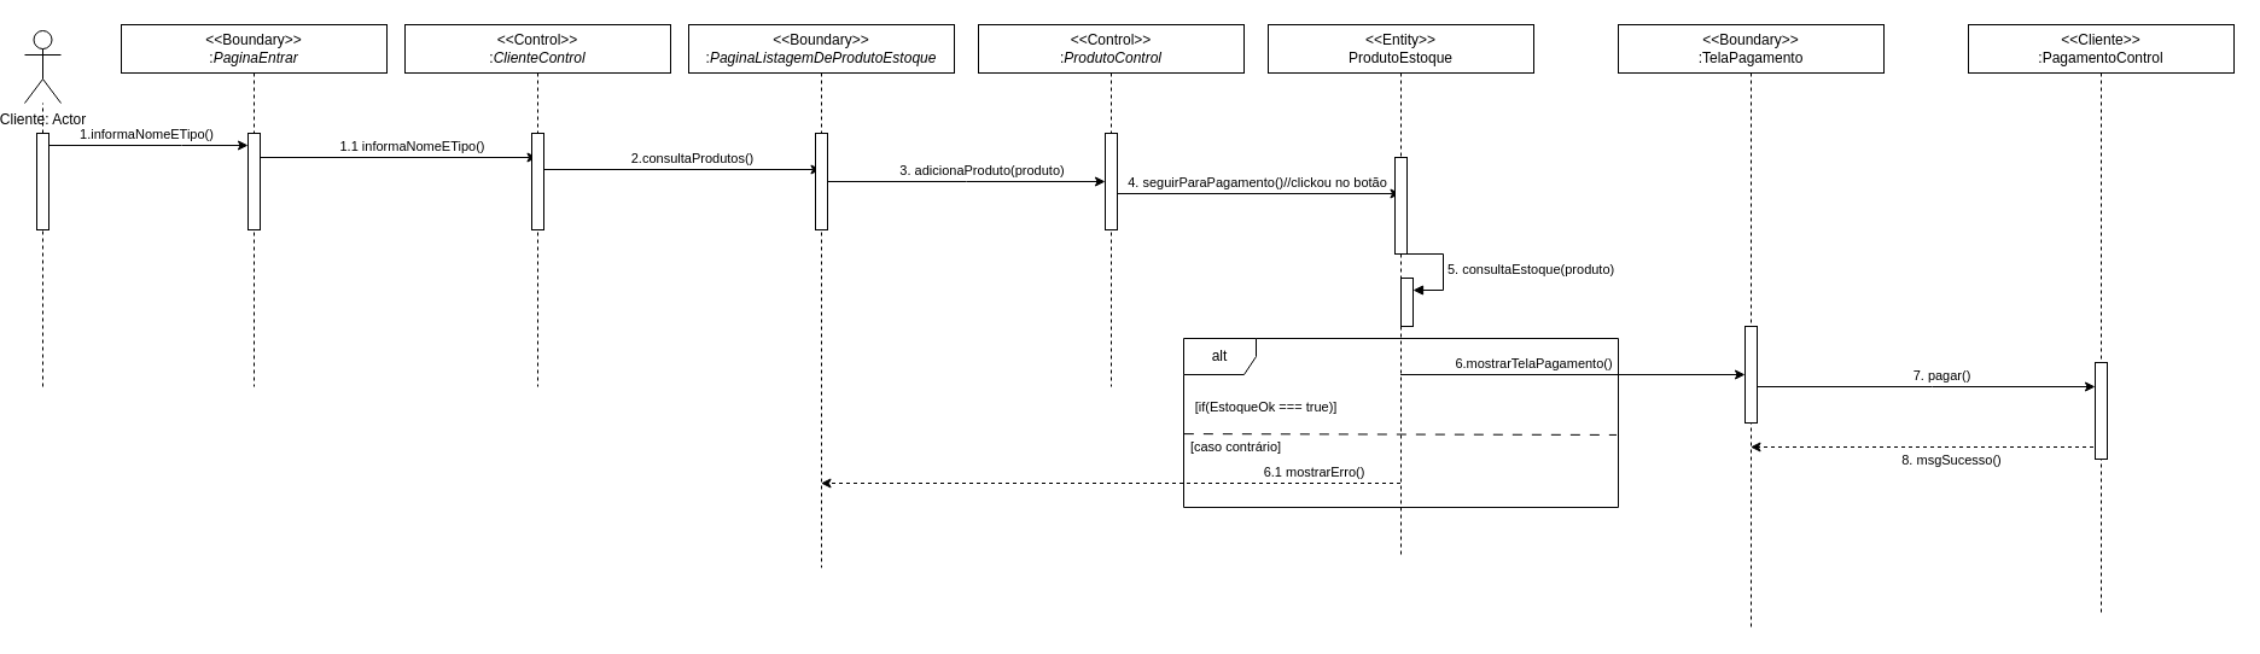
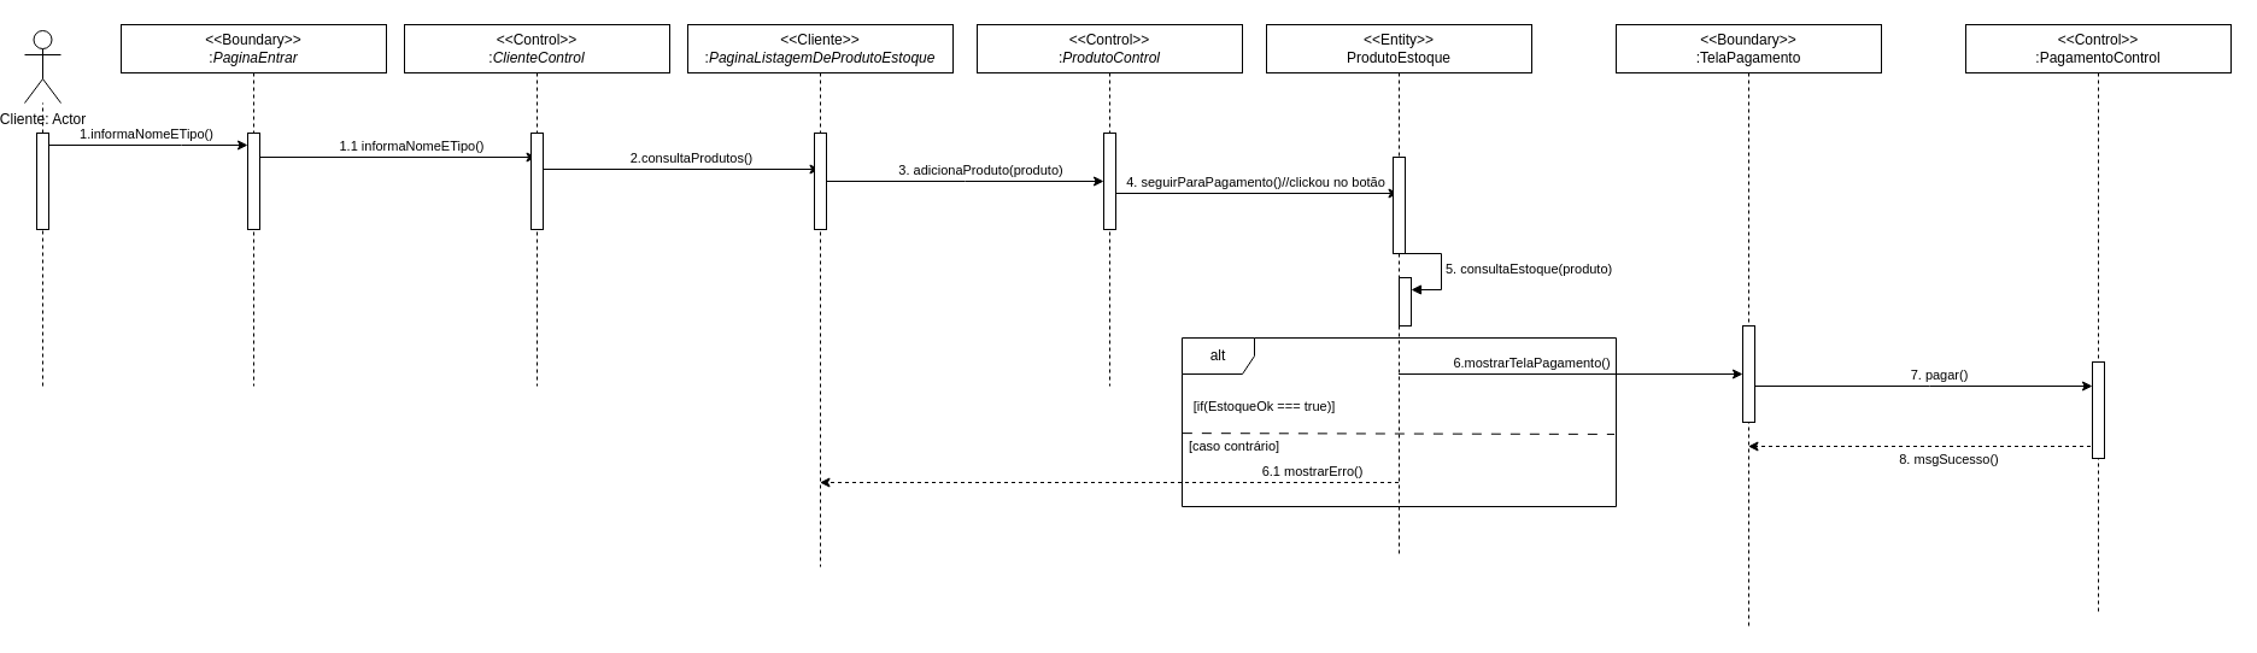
  <mxCell id="0" />
  <mxCell id="1" parent="0" />
  <mxCell id="2" value="Cliente: Actor" style="shape=umlActor;verticalLabelPosition=bottom;verticalAlign=top;html=1;outlineConnect=0;" vertex="1" parent="1"><mxGeometry x="20" y="25" width="30" height="60" as="geometry" /></mxCell>
  <mxCell id="3" value="" style="endArrow=none;dashed=1;html=1;rounded=0;" edge="1" parent="1" source="7" target="2"><mxGeometry width="50" height="50" relative="1" as="geometry"><mxPoint x="35" y="320" as="sourcePoint" /><mxPoint x="300" y="120" as="targetPoint" /></mxGeometry></mxCell>
  <mxCell id="4" value="" style="endArrow=none;dashed=1;html=1;rounded=0;" edge="1" parent="1" target="7"><mxGeometry width="50" height="50" relative="1" as="geometry"><mxPoint x="35" y="320" as="sourcePoint" /><mxPoint x="35" y="70" as="targetPoint" /></mxGeometry></mxCell>
  <mxCell id="5" style="edgeStyle=orthogonalEdgeStyle;rounded=0;orthogonalLoop=1;jettySize=auto;html=1;curved=0;" edge="1" parent="1" source="7" target="11"><mxGeometry relative="1" as="geometry"><Array as="points"><mxPoint x="150" y="120" /><mxPoint x="150" y="120" /></Array></mxGeometry></mxCell>
  <mxCell id="6" value="1.informaNomeETipo()" style="edgeLabel;html=1;align=center;verticalAlign=middle;resizable=0;points=[];" vertex="1" connectable="0" parent="5"><mxGeometry x="-0.257" y="1" relative="1" as="geometry"><mxPoint x="19" y="-9" as="offset" /></mxGeometry></mxCell>
  <mxCell id="7" value="" style="html=1;points=[[0,0,0,0,5],[0,1,0,0,-5],[1,0,0,0,5],[1,1,0,0,-5]];perimeter=orthogonalPerimeter;outlineConnect=0;targetShapes=umlLifeline;portConstraint=eastwest;newEdgeStyle={&quot;curved&quot;:0,&quot;rounded&quot;:0};" vertex="1" parent="1"><mxGeometry x="30" y="110" width="10" height="80" as="geometry" /></mxCell>
  <mxCell id="8" value="&amp;lt;&amp;lt;Boundary&amp;gt;&amp;gt;&lt;div&gt;:&lt;span style=&quot;font-style: italic; text-wrap: nowrap; background-color: initial;&quot;&gt;PaginaEntrar&lt;/span&gt;&lt;/div&gt;" style="shape=umlLifeline;perimeter=lifelinePerimeter;whiteSpace=wrap;html=1;container=0;dropTarget=0;collapsible=0;recursiveResize=0;outlineConnect=0;portConstraint=eastwest;newEdgeStyle={&quot;edgeStyle&quot;:&quot;elbowEdgeStyle&quot;,&quot;elbow&quot;:&quot;vertical&quot;,&quot;curved&quot;:0,&quot;rounded&quot;:0};" vertex="1" parent="1"><mxGeometry x="100" y="20" width="220" height="300" as="geometry" /></mxCell>
  <mxCell id="9" style="edgeStyle=elbowEdgeStyle;rounded=0;orthogonalLoop=1;jettySize=auto;html=1;elbow=vertical;curved=0;" edge="1" parent="8" target="12"><mxGeometry relative="1" as="geometry"><mxPoint x="290.0" y="110.21" as="targetPoint" /><mxPoint x="115" y="110.003" as="sourcePoint" /></mxGeometry></mxCell>
  <mxCell id="10" value="1.1 informaNomeETipo()" style="edgeLabel;html=1;align=center;verticalAlign=middle;resizable=0;points=[];" vertex="1" connectable="0" parent="9"><mxGeometry x="0.163" y="2" relative="1" as="geometry"><mxPoint x="-7" y="-8" as="offset" /></mxGeometry></mxCell>
  <mxCell id="11" value="" style="html=1;points=[];perimeter=orthogonalPerimeter;outlineConnect=0;targetShapes=umlLifeline;portConstraint=eastwest;newEdgeStyle={&quot;edgeStyle&quot;:&quot;elbowEdgeStyle&quot;,&quot;elbow&quot;:&quot;vertical&quot;,&quot;curved&quot;:0,&quot;rounded&quot;:0};" vertex="1" parent="8"><mxGeometry x="105" y="90" width="10" height="80" as="geometry" /></mxCell>
  <mxCell id="12" value="&amp;lt;&amp;lt;Control&amp;gt;&amp;gt;&lt;div&gt;:&lt;span style=&quot;font-style: italic; text-wrap: nowrap; background-color: initial;&quot;&gt;ClienteControl&lt;/span&gt;&lt;/div&gt;" style="shape=umlLifeline;perimeter=lifelinePerimeter;whiteSpace=wrap;html=1;container=0;dropTarget=0;collapsible=0;recursiveResize=0;outlineConnect=0;portConstraint=eastwest;newEdgeStyle={&quot;edgeStyle&quot;:&quot;elbowEdgeStyle&quot;,&quot;elbow&quot;:&quot;vertical&quot;,&quot;curved&quot;:0,&quot;rounded&quot;:0};" vertex="1" parent="1"><mxGeometry x="335" y="20" width="220" height="300" as="geometry" /></mxCell>
  <mxCell id="13" style="edgeStyle=elbowEdgeStyle;rounded=0;orthogonalLoop=1;jettySize=auto;html=1;elbow=vertical;curved=0;" edge="1" parent="12" target="16"><mxGeometry relative="1" as="geometry"><mxPoint x="315" y="120" as="targetPoint" /><mxPoint x="115" y="110.003" as="sourcePoint" /><Array as="points"><mxPoint x="205" y="120" /></Array></mxGeometry></mxCell>
  <mxCell id="14" value="2.consultaProdutos()" style="edgeLabel;html=1;align=center;verticalAlign=middle;resizable=0;points=[];" vertex="1" connectable="0" parent="13"><mxGeometry x="0.163" y="2" relative="1" as="geometry"><mxPoint x="-7" y="-8" as="offset" /></mxGeometry></mxCell>
  <mxCell id="15" value="" style="html=1;points=[];perimeter=orthogonalPerimeter;outlineConnect=0;targetShapes=umlLifeline;portConstraint=eastwest;newEdgeStyle={&quot;edgeStyle&quot;:&quot;elbowEdgeStyle&quot;,&quot;elbow&quot;:&quot;vertical&quot;,&quot;curved&quot;:0,&quot;rounded&quot;:0};" vertex="1" parent="12"><mxGeometry x="105" y="90" width="10" height="80" as="geometry" /></mxCell>
- <mxCell id="16" value="&amp;lt;&amp;lt;Boundary&amp;gt;&amp;gt;&lt;div&gt;:&lt;span style=&quot;font-style: italic; text-wrap: nowrap; background-color: initial;&quot;&gt;PaginaListagemDeProdutoEstoque&lt;/span&gt;&lt;/div&gt;" style="shape=umlLifeline;perimeter=lifelinePerimeter;whiteSpace=wrap;html=1;container=0;dropTarget=0;collapsible=0;recursiveResize=0;outlineConnect=0;portConstraint=eastwest;newEdgeStyle={&quot;edgeStyle&quot;:&quot;elbowEdgeStyle&quot;,&quot;elbow&quot;:&quot;vertical&quot;,&quot;curved&quot;:0,&quot;rounded&quot;:0};" vertex="1" parent="1"><mxGeometry x="570" y="20" width="220" height="450" as="geometry" /></mxCell>
+ <mxCell id="16" value="&amp;lt;&amp;lt;Cliente&amp;gt;&amp;gt;&lt;div&gt;:&lt;span style=&quot;font-style: italic; text-wrap: nowrap; background-color: initial;&quot;&gt;PaginaListagemDeProdutoEstoque&lt;/span&gt;&lt;/div&gt;" style="shape=umlLifeline;perimeter=lifelinePerimeter;whiteSpace=wrap;html=1;container=0;dropTarget=0;collapsible=0;recursiveResize=0;outlineConnect=0;portConstraint=eastwest;newEdgeStyle={&quot;edgeStyle&quot;:&quot;elbowEdgeStyle&quot;,&quot;elbow&quot;:&quot;vertical&quot;,&quot;curved&quot;:0,&quot;rounded&quot;:0};" vertex="1" parent="1"><mxGeometry x="570" y="20" width="220" height="450" as="geometry" /></mxCell>
  <mxCell id="17" value="" style="html=1;points=[];perimeter=orthogonalPerimeter;outlineConnect=0;targetShapes=umlLifeline;portConstraint=eastwest;newEdgeStyle={&quot;edgeStyle&quot;:&quot;elbowEdgeStyle&quot;,&quot;elbow&quot;:&quot;vertical&quot;,&quot;curved&quot;:0,&quot;rounded&quot;:0};" vertex="1" parent="16"><mxGeometry x="105" y="90" width="10" height="80" as="geometry" /></mxCell>
  <mxCell id="18" value="&amp;lt;&amp;lt;Control&amp;gt;&amp;gt;&lt;div&gt;:&lt;span style=&quot;font-style: italic; text-wrap: nowrap; background-color: initial;&quot;&gt;ProdutoControl&lt;/span&gt;&lt;/div&gt;" style="shape=umlLifeline;perimeter=lifelinePerimeter;whiteSpace=wrap;html=1;container=0;dropTarget=0;collapsible=0;recursiveResize=0;outlineConnect=0;portConstraint=eastwest;newEdgeStyle={&quot;edgeStyle&quot;:&quot;elbowEdgeStyle&quot;,&quot;elbow&quot;:&quot;vertical&quot;,&quot;curved&quot;:0,&quot;rounded&quot;:0};" vertex="1" parent="1"><mxGeometry x="810" y="20" width="220" height="300" as="geometry" /></mxCell>
  <mxCell id="19" value="" style="html=1;points=[];perimeter=orthogonalPerimeter;outlineConnect=0;targetShapes=umlLifeline;portConstraint=eastwest;newEdgeStyle={&quot;edgeStyle&quot;:&quot;elbowEdgeStyle&quot;,&quot;elbow&quot;:&quot;vertical&quot;,&quot;curved&quot;:0,&quot;rounded&quot;:0};" vertex="1" parent="18"><mxGeometry x="105" y="90" width="10" height="80" as="geometry" /></mxCell>
  <mxCell id="20" style="edgeStyle=elbowEdgeStyle;rounded=0;orthogonalLoop=1;jettySize=auto;html=1;elbow=vertical;curved=0;" edge="1" parent="1" source="17" target="19"><mxGeometry relative="1" as="geometry"><mxPoint x="860" y="150" as="targetPoint" /><mxPoint x="1040" y="220" as="sourcePoint" /><Array as="points" /></mxGeometry></mxCell>
  <mxCell id="21" value="3. adicionaProduto(produto)" style="edgeLabel;html=1;align=center;verticalAlign=middle;resizable=0;points=[];" vertex="1" connectable="0" parent="20"><mxGeometry x="0.163" y="2" relative="1" as="geometry"><mxPoint x="-7" y="-8" as="offset" /></mxGeometry></mxCell>
  <mxCell id="22" style="edgeStyle=elbowEdgeStyle;rounded=0;orthogonalLoop=1;jettySize=auto;html=1;elbow=vertical;curved=0;" edge="1" parent="1" target="28"><mxGeometry relative="1" as="geometry"><mxPoint x="1120" y="160" as="targetPoint" /><mxPoint x="925" y="160" as="sourcePoint" /><Array as="points" /></mxGeometry></mxCell>
  <mxCell id="23" value="4. seguirParaPagamento()//clickou no botão" style="edgeLabel;html=1;align=center;verticalAlign=middle;resizable=0;points=[];" vertex="1" connectable="0" parent="22"><mxGeometry x="-0.268" relative="1" as="geometry"><mxPoint x="29" y="-10" as="offset" /></mxGeometry></mxCell>
  <mxCell id="24" style="edgeStyle=elbowEdgeStyle;rounded=0;orthogonalLoop=1;jettySize=auto;html=1;elbow=vertical;curved=0;" edge="1" parent="1" source="28" target="37"><mxGeometry relative="1" as="geometry" /></mxCell>
  <mxCell id="25" value="6.mostrarTelaPagamento()" style="edgeLabel;html=1;align=center;verticalAlign=middle;resizable=0;points=[];" vertex="1" connectable="0" parent="24"><mxGeometry x="0.047" y="1" relative="1" as="geometry"><mxPoint x="-39" y="-9" as="offset" /></mxGeometry></mxCell>
  <mxCell id="26" style="edgeStyle=elbowEdgeStyle;rounded=0;orthogonalLoop=1;jettySize=auto;html=1;elbow=vertical;curved=0;dashed=1;" edge="1" parent="1" source="28" target="16"><mxGeometry relative="1" as="geometry"><Array as="points"><mxPoint x="940" y="400" /></Array></mxGeometry></mxCell>
  <mxCell id="27" value="6.1 mostrarErro()" style="edgeLabel;html=1;align=center;verticalAlign=middle;resizable=0;points=[];" vertex="1" connectable="0" parent="26"><mxGeometry x="-0.694" y="1" relative="1" as="geometry"><mxPoint x="1" y="-11" as="offset" /></mxGeometry></mxCell>
  <mxCell id="28" value="&amp;lt;&amp;lt;Entity&amp;gt;&amp;gt;&lt;div&gt;ProdutoEstoque&lt;/div&gt;" style="shape=umlLifeline;perimeter=lifelinePerimeter;whiteSpace=wrap;html=1;container=0;dropTarget=0;collapsible=0;recursiveResize=0;outlineConnect=0;portConstraint=eastwest;newEdgeStyle={&quot;edgeStyle&quot;:&quot;elbowEdgeStyle&quot;,&quot;elbow&quot;:&quot;vertical&quot;,&quot;curved&quot;:0,&quot;rounded&quot;:0};" vertex="1" parent="1"><mxGeometry x="1050" y="20" width="220" height="440" as="geometry" /></mxCell>
  <mxCell id="29" value="" style="html=1;points=[];perimeter=orthogonalPerimeter;outlineConnect=0;targetShapes=umlLifeline;portConstraint=eastwest;newEdgeStyle={&quot;edgeStyle&quot;:&quot;elbowEdgeStyle&quot;,&quot;elbow&quot;:&quot;vertical&quot;,&quot;curved&quot;:0,&quot;rounded&quot;:0};" vertex="1" parent="28"><mxGeometry x="105" y="110" width="10" height="80" as="geometry" /></mxCell>
  <mxCell id="30" value="" style="html=1;points=[[0,0,0,0,5],[0,1,0,0,-5],[1,0,0,0,5],[1,1,0,0,-5]];perimeter=orthogonalPerimeter;outlineConnect=0;targetShapes=umlLifeline;portConstraint=eastwest;newEdgeStyle={&quot;curved&quot;:0,&quot;rounded&quot;:0};" vertex="1" parent="28"><mxGeometry x="110" y="210" width="10" height="40" as="geometry" /></mxCell>
  <mxCell id="31" value="&lt;span style=&quot;text-align: center;&quot;&gt;5. consultaEstoque(produto)&lt;/span&gt;" style="html=1;align=left;spacingLeft=2;endArrow=block;rounded=0;edgeStyle=orthogonalEdgeStyle;curved=0;rounded=0;" edge="1" target="30" parent="28"><mxGeometry relative="1" as="geometry"><mxPoint x="115" y="190" as="sourcePoint" /><Array as="points"><mxPoint x="145" y="220" /></Array></mxGeometry></mxCell>
  <mxCell id="32" value="alt" style="shape=umlFrame;whiteSpace=wrap;html=1;pointerEvents=0;" vertex="1" parent="1"><mxGeometry x="980" y="280" width="360" height="140" as="geometry" /></mxCell>
  <mxCell id="33" value="" style="endArrow=none;dashed=1;html=1;rounded=0;entryX=0.996;entryY=0.571;entryDx=0;entryDy=0;entryPerimeter=0;exitX=0.001;exitY=0.565;exitDx=0;exitDy=0;exitPerimeter=0;dashPattern=8 8;" edge="1" parent="1" source="32" target="32"><mxGeometry width="50" height="50" relative="1" as="geometry"><mxPoint x="1070" y="360" as="sourcePoint" /><mxPoint x="1010" y="230" as="targetPoint" /></mxGeometry></mxCell>
  <mxCell id="34" value="[if(EstoqueOk === true)]" style="edgeLabel;html=1;align=center;verticalAlign=middle;resizable=0;points=[];" vertex="1" connectable="0" parent="33"><mxGeometry x="-0.866" y="1" relative="1" as="geometry"><mxPoint x="43" y="-22" as="offset" /></mxGeometry></mxCell>
  <mxCell id="35" value="[caso contrário]" style="edgeLabel;html=1;align=center;verticalAlign=middle;resizable=0;points=[];" vertex="1" connectable="0" parent="1"><mxGeometry x="1069.996" y="370.002" as="geometry"><mxPoint x="-47" y="-1" as="offset" /></mxGeometry></mxCell>
  <mxCell id="36" value="&amp;lt;&amp;lt;Boundary&amp;gt;&amp;gt;&lt;div&gt;:TelaPagamento&lt;/div&gt;" style="shape=umlLifeline;perimeter=lifelinePerimeter;whiteSpace=wrap;html=1;container=0;dropTarget=0;collapsible=0;recursiveResize=0;outlineConnect=0;portConstraint=eastwest;newEdgeStyle={&quot;edgeStyle&quot;:&quot;elbowEdgeStyle&quot;,&quot;elbow&quot;:&quot;vertical&quot;,&quot;curved&quot;:0,&quot;rounded&quot;:0};" vertex="1" parent="1"><mxGeometry x="1340" y="20" width="220" height="500" as="geometry" /></mxCell>
  <mxCell id="37" value="" style="html=1;points=[];perimeter=orthogonalPerimeter;outlineConnect=0;targetShapes=umlLifeline;portConstraint=eastwest;newEdgeStyle={&quot;edgeStyle&quot;:&quot;elbowEdgeStyle&quot;,&quot;elbow&quot;:&quot;vertical&quot;,&quot;curved&quot;:0,&quot;rounded&quot;:0};" vertex="1" parent="36"><mxGeometry x="105" y="250" width="10" height="80" as="geometry" /></mxCell>
  <mxCell id="38" style="edgeStyle=elbowEdgeStyle;rounded=0;orthogonalLoop=1;jettySize=auto;html=1;elbow=vertical;curved=0;dashed=1;" edge="1" parent="1" source="40" target="36"><mxGeometry relative="1" as="geometry"><Array as="points"><mxPoint x="1590" y="370" /></Array></mxGeometry></mxCell>
  <mxCell id="39" value="8. msgSucesso()" style="edgeLabel;html=1;align=center;verticalAlign=middle;resizable=0;points=[];" vertex="1" connectable="0" parent="38"><mxGeometry x="-0.144" y="-2" relative="1" as="geometry"><mxPoint y="12" as="offset" /></mxGeometry></mxCell>
- <mxCell id="40" value="&amp;lt;&amp;lt;Cliente&amp;gt;&amp;gt;&lt;div&gt;:PagamentoControl&lt;/div&gt;" style="shape=umlLifeline;perimeter=lifelinePerimeter;whiteSpace=wrap;html=1;container=0;dropTarget=0;collapsible=0;recursiveResize=0;outlineConnect=0;portConstraint=eastwest;newEdgeStyle={&quot;edgeStyle&quot;:&quot;elbowEdgeStyle&quot;,&quot;elbow&quot;:&quot;vertical&quot;,&quot;curved&quot;:0,&quot;rounded&quot;:0};" vertex="1" parent="1"><mxGeometry x="1630" y="20" width="220" height="490" as="geometry" /></mxCell>
+ <mxCell id="40" value="&amp;lt;&amp;lt;Control&amp;gt;&amp;gt;&lt;div&gt;:PagamentoControl&lt;/div&gt;" style="shape=umlLifeline;perimeter=lifelinePerimeter;whiteSpace=wrap;html=1;container=0;dropTarget=0;collapsible=0;recursiveResize=0;outlineConnect=0;portConstraint=eastwest;newEdgeStyle={&quot;edgeStyle&quot;:&quot;elbowEdgeStyle&quot;,&quot;elbow&quot;:&quot;vertical&quot;,&quot;curved&quot;:0,&quot;rounded&quot;:0};" vertex="1" parent="1"><mxGeometry x="1630" y="20" width="220" height="490" as="geometry" /></mxCell>
  <mxCell id="41" value="" style="html=1;points=[];perimeter=orthogonalPerimeter;outlineConnect=0;targetShapes=umlLifeline;portConstraint=eastwest;newEdgeStyle={&quot;edgeStyle&quot;:&quot;elbowEdgeStyle&quot;,&quot;elbow&quot;:&quot;vertical&quot;,&quot;curved&quot;:0,&quot;rounded&quot;:0};" vertex="1" parent="40"><mxGeometry x="105" y="280" width="10" height="80" as="geometry" /></mxCell>
  <mxCell id="42" style="edgeStyle=elbowEdgeStyle;rounded=0;orthogonalLoop=1;jettySize=auto;html=1;elbow=vertical;curved=0;" edge="1" parent="1" source="37" target="41"><mxGeometry relative="1" as="geometry"><mxPoint x="1740" y="320" as="targetPoint" /><Array as="points"><mxPoint x="1600" y="320" /></Array></mxGeometry></mxCell>
  <mxCell id="43" value="7. pagar()" style="edgeLabel;html=1;align=center;verticalAlign=middle;resizable=0;points=[];" vertex="1" connectable="0" parent="42"><mxGeometry x="0.131" y="3" relative="1" as="geometry"><mxPoint x="-6" y="-7" as="offset" /></mxGeometry></mxCell>
